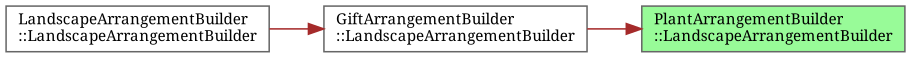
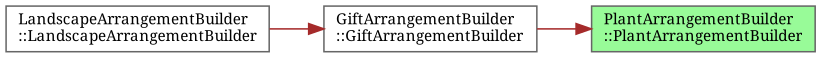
  digraph {
    fontname="Noto Serif"
    rankdir=RL
    node [color=grey40 fillcolor=white fontname="Noto Serif" fontsize=10 shape=box style=filled]
    edge [color=brown dir=back fontname="Noto Serif" fontsize=10 labelfontname=Helvetica labelfontsize=10 style=solid]
-   n1 [color=gray40 fillcolor=palegreen fontcolor=black height=0.2 label="PlantArrangementBuilder\l::LandscapeArrangementBuilder" width=0.4]
-   n2 [height=0.2 label="GiftArrangementBuilder\l::LandscapeArrangementBuilder" width=0.4]
+   n1 [color=gray40 fillcolor=palegreen fontcolor=black height=0.2 label="PlantArrangementBuilder\l::PlantArrangementBuilder" width=0.4]
+   n2 [height=0.2 label="GiftArrangementBuilder\l::GiftArrangementBuilder" width=0.4]
    n3 [height=0.2 label="LandscapeArrangementBuilder\l::LandscapeArrangementBuilder" width=0.4]
    n1 -> n2
    n2 -> n3
  }
